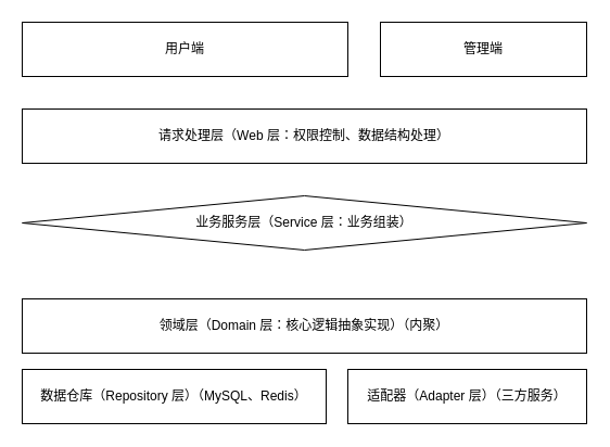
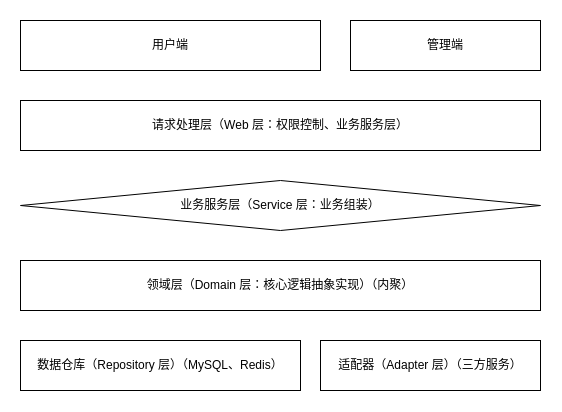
  <mxCell id="0" />
  <mxCell id="1" parent="0" />
  <mxCell id="2" value="用户端" style="rounded=0;whiteSpace=wrap;html=1;" vertex="1" parent="1"><mxGeometry x="20" y="20" width="300" height="50" as="geometry" /></mxCell>
  <mxCell id="3" value="管理端" style="rounded=0;whiteSpace=wrap;html=1;" vertex="1" parent="1"><mxGeometry x="350" y="20" width="190" height="50" as="geometry" /></mxCell>
- <mxCell id="4" value="请求处理层（Web 层：权限控制、数据结构处理）" style="rounded=0;whiteSpace=wrap;html=1;" vertex="1" parent="1"><mxGeometry x="20" y="100" width="520" height="50" as="geometry" /></mxCell>
+ <mxCell id="4" value="请求处理层（Web 层：权限控制、业务服务层）" style="rounded=0;whiteSpace=wrap;html=1;" vertex="1" parent="1"><mxGeometry x="20" y="100" width="520" height="50" as="geometry" /></mxCell>
  <mxCell id="5" value="业务服务层（Service 层：业务组装）" style="rhombus;whiteSpace=wrap;html=1;" vertex="1" parent="1"><mxGeometry x="20" y="180" width="520" height="50" as="geometry" /></mxCell>
- <mxCell id="6" value="领域层（Domain 层：核心逻辑抽象实现）（内聚）" style="rounded=0;whiteSpace=wrap;html=1;" vertex="1" parent="1"><mxGeometry x="20" y="275" width="520" height="50" as="geometry" /></mxCell>
+ <mxCell id="6" value="领域层（Domain 层：核心逻辑抽象实现）（内聚）" style="rounded=0;whiteSpace=wrap;html=1;" vertex="1" parent="1"><mxGeometry x="20" y="260" width="520" height="50" as="geometry" /></mxCell>
  <mxCell id="7" value="数据仓库（Repository 层）（MySQL、Redis）" style="rounded=0;whiteSpace=wrap;html=1;" vertex="1" parent="1"><mxGeometry x="20" y="340" width="280" height="50" as="geometry" /></mxCell>
  <mxCell id="8" value="适配器（Adapter 层）（三方服务）" style="rounded=0;whiteSpace=wrap;html=1;" vertex="1" parent="1"><mxGeometry x="320" y="340" width="220" height="50" as="geometry" /></mxCell>
